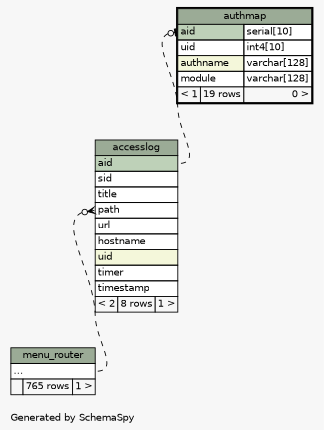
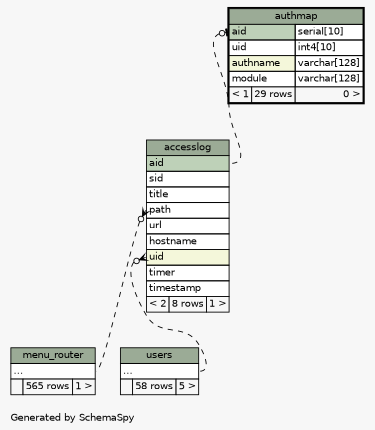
  digraph {
    bgcolor="#f7f7f7"
    fontname=Helvetica
    fontsize=11
    label="\nGenerated by SchemaSpy"
    labeljust=l
    nodesep=0.18
    rankdir=TB
    ranksep=0.46
    node [fontname=Helvetica fontsize=11 shape=plaintext]
    edge [arrowhead=none arrowsize=0.8 arrowtail=crowodot dir=back headport="elipses:e" style=dashed]
    n1 [label=<     <TABLE BORDER="0" CELLBORDER="1" CELLSPACING="0" BGCOLOR="#ffffff">       <TR><TD COLSPAN="3" BGCOLOR="#9bab96" ALIGN="CENTER">accesslog</TD></TR>       <TR><TD PORT="aid" COLSPAN="3" BGCOLOR="#bed1b8" ALIGN="LEFT">aid</TD></TR>       <TR><TD PORT="sid" COLSPAN="3" ALIGN="LEFT">sid</TD></TR>       <TR><TD PORT="title" COLSPAN="3" ALIGN="LEFT">title</TD></TR>       <TR><TD PORT="path" COLSPAN="3" ALIGN="LEFT">path</TD></TR>       <TR><TD PORT="url" COLSPAN="3" ALIGN="LEFT">url</TD></TR>       <TR><TD PORT="hostname" COLSPAN="3" ALIGN="LEFT">hostname</TD></TR>       <TR><TD PORT="uid" COLSPAN="3" BGCOLOR="#f4f7da" ALIGN="LEFT">uid</TD></TR>       <TR><TD PORT="timer" COLSPAN="3" ALIGN="LEFT">timer</TD></TR>       <TR><TD PORT="timestamp" COLSPAN="3" ALIGN="LEFT">timestamp</TD></TR>       <TR><TD ALIGN="LEFT" BGCOLOR="#f7f7f7">&lt; 2</TD><TD ALIGN="RIGHT" BGCOLOR="#f7f7f7">8 rows</TD><TD ALIGN="RIGHT" BGCOLOR="#f7f7f7">1 &gt;</TD></TR>     </TABLE>>]
-   n2 [label=<     <TABLE BORDER="0" CELLBORDER="1" CELLSPACING="0" BGCOLOR="#ffffff">       <TR><TD COLSPAN="3" BGCOLOR="#9bab96" ALIGN="CENTER">menu_router</TD></TR>       <TR><TD PORT="elipses" COLSPAN="3" ALIGN="LEFT">...</TD></TR>       <TR><TD ALIGN="LEFT" BGCOLOR="#f7f7f7">  </TD><TD ALIGN="RIGHT" BGCOLOR="#f7f7f7">765 rows</TD><TD ALIGN="RIGHT" BGCOLOR="#f7f7f7">1 &gt;</TD></TR>     </TABLE>>]
-   n4 [label=<     <TABLE BORDER="2" CELLBORDER="1" CELLSPACING="0" BGCOLOR="#ffffff">       <TR><TD COLSPAN="3" BGCOLOR="#9bab96" ALIGN="CENTER">authmap</TD></TR>       <TR><TD PORT="aid" COLSPAN="2" BGCOLOR="#bed1b8" ALIGN="LEFT">aid</TD><TD PORT="aid.type" ALIGN="LEFT">serial[10]</TD></TR>       <TR><TD PORT="uid" COLSPAN="2" ALIGN="LEFT">uid</TD><TD PORT="uid.type" ALIGN="LEFT">int4[10]</TD></TR>       <TR><TD PORT="authname" COLSPAN="2" BGCOLOR="#f4f7da" ALIGN="LEFT">authname</TD><TD PORT="authname.type" ALIGN="LEFT">varchar[128]</TD></TR>       <TR><TD PORT="module" COLSPAN="2" ALIGN="LEFT">module</TD><TD PORT="module.type" ALIGN="LEFT">varchar[128]</TD></TR>       <TR><TD ALIGN="LEFT" BGCOLOR="#f7f7f7">&lt; 1</TD><TD ALIGN="RIGHT" BGCOLOR="#f7f7f7">19 rows</TD><TD ALIGN="RIGHT" BGCOLOR="#f7f7f7">0 &gt;</TD></TR>     </TABLE>>]
+   n2 [label=<     <TABLE BORDER="0" CELLBORDER="1" CELLSPACING="0" BGCOLOR="#ffffff">       <TR><TD COLSPAN="3" BGCOLOR="#9bab96" ALIGN="CENTER">menu_router</TD></TR>       <TR><TD PORT="elipses" COLSPAN="3" ALIGN="LEFT">...</TD></TR>       <TR><TD ALIGN="LEFT" BGCOLOR="#f7f7f7">  </TD><TD ALIGN="RIGHT" BGCOLOR="#f7f7f7">565 rows</TD><TD ALIGN="RIGHT" BGCOLOR="#f7f7f7">1 &gt;</TD></TR>     </TABLE>>]
+   n3 [label=<     <TABLE BORDER="0" CELLBORDER="1" CELLSPACING="0" BGCOLOR="#ffffff">       <TR><TD COLSPAN="3" BGCOLOR="#9bab96" ALIGN="CENTER">users</TD></TR>       <TR><TD PORT="elipses" COLSPAN="3" ALIGN="LEFT">...</TD></TR>       <TR><TD ALIGN="LEFT" BGCOLOR="#f7f7f7">  </TD><TD ALIGN="RIGHT" BGCOLOR="#f7f7f7">58 rows</TD><TD ALIGN="RIGHT" BGCOLOR="#f7f7f7">5 &gt;</TD></TR>     </TABLE>>]
+   n4 [label=<     <TABLE BORDER="2" CELLBORDER="1" CELLSPACING="0" BGCOLOR="#ffffff">       <TR><TD COLSPAN="3" BGCOLOR="#9bab96" ALIGN="CENTER">authmap</TD></TR>       <TR><TD PORT="aid" COLSPAN="2" BGCOLOR="#bed1b8" ALIGN="LEFT">aid</TD><TD PORT="aid.type" ALIGN="LEFT">serial[10]</TD></TR>       <TR><TD PORT="uid" COLSPAN="2" ALIGN="LEFT">uid</TD><TD PORT="uid.type" ALIGN="LEFT">int4[10]</TD></TR>       <TR><TD PORT="authname" COLSPAN="2" BGCOLOR="#f4f7da" ALIGN="LEFT">authname</TD><TD PORT="authname.type" ALIGN="LEFT">varchar[128]</TD></TR>       <TR><TD PORT="module" COLSPAN="2" ALIGN="LEFT">module</TD><TD PORT="module.type" ALIGN="LEFT">varchar[128]</TD></TR>       <TR><TD ALIGN="LEFT" BGCOLOR="#f7f7f7">&lt; 1</TD><TD ALIGN="RIGHT" BGCOLOR="#f7f7f7">29 rows</TD><TD ALIGN="RIGHT" BGCOLOR="#f7f7f7">0 &gt;</TD></TR>     </TABLE>>]
    n1 -> n2 [tailport="path:w"]
+   n1 -> n3 [tailport="uid:w"]
    n4 -> n1 [arrowtail=teeodot headport="aid:e" tailport="aid:w"]
  }
